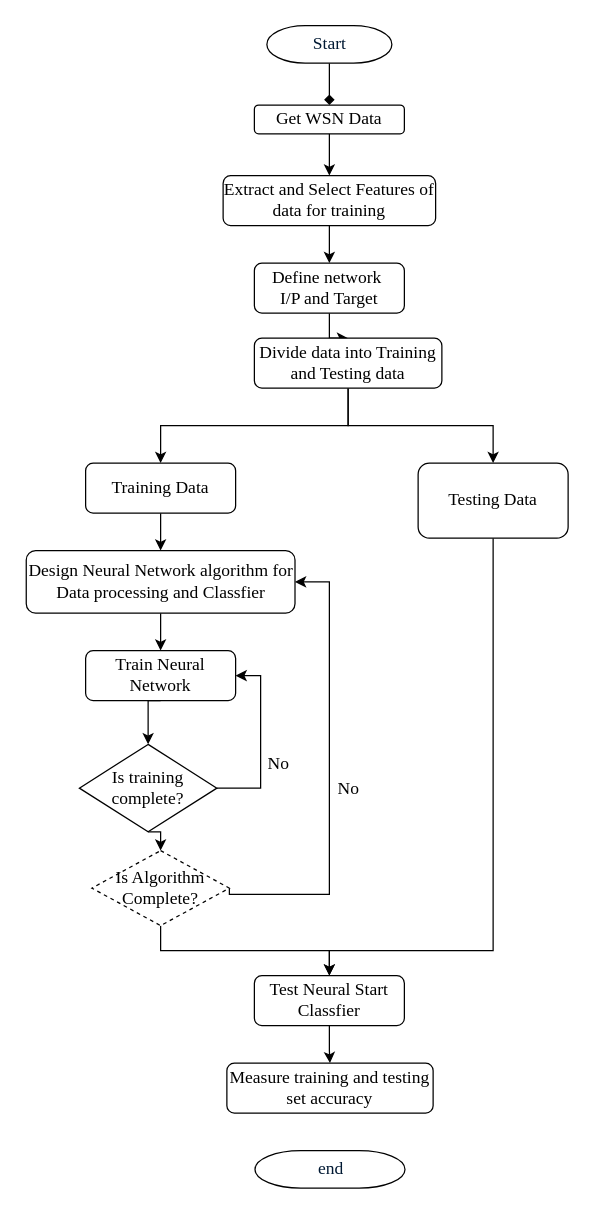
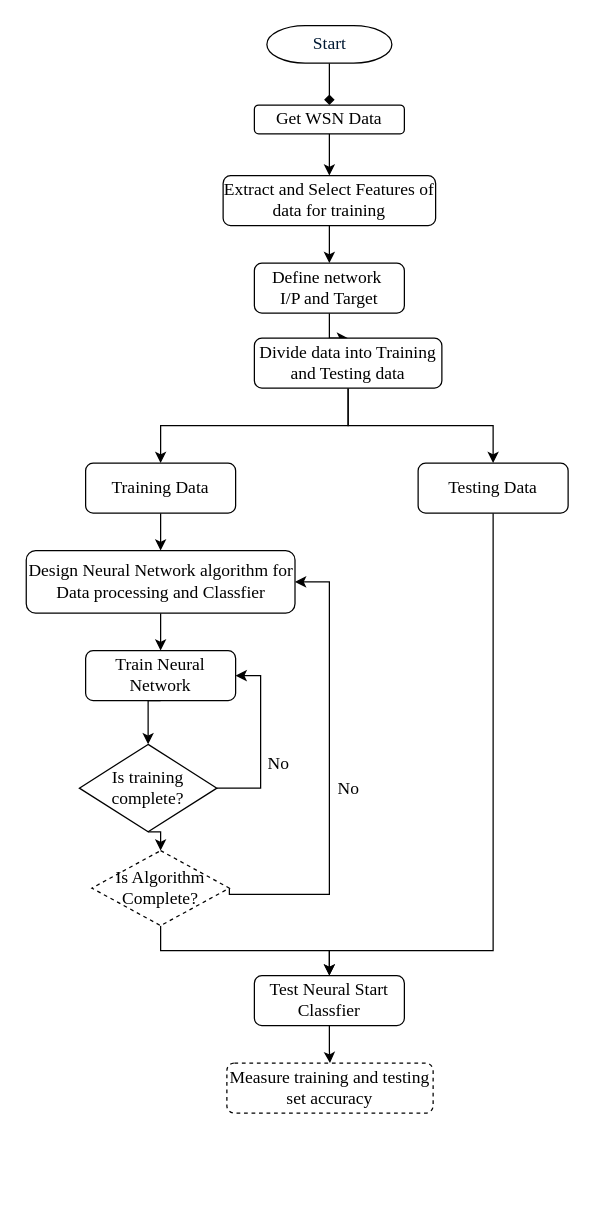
  <mxCell id="0" />
  <mxCell id="1" parent="0" />
  <mxCell id="2" style="edgeStyle=orthogonalEdgeStyle;rounded=0;orthogonalLoop=1;jettySize=auto;html=1;exitX=0.5;exitY=1;exitDx=0;exitDy=0;exitPerimeter=0;endArrow=diamond;" edge="1" parent="1" source="3" target="10"><mxGeometry relative="1" as="geometry" /></mxCell>
  <mxCell id="3" value="Start" style="shape=mxgraph.flowchart.terminator;fillColor=#FFFFFF;strokeColor=#000000;strokeWidth=1;gradientColor=none;gradientDirection=north;fontColor=#001933;fontStyle=0;html=1;fontFamily=Times New Roman;fontSize=14;" parent="1" vertex="1"><mxGeometry x="213" y="20" width="100" height="30" as="geometry" /></mxCell>
- <mxCell id="4" value="end" style="shape=mxgraph.flowchart.terminator;fillColor=#FFFFFF;strokeColor=#000000;strokeWidth=1;gradientColor=none;gradientDirection=north;fontColor=#001933;fontStyle=0;html=1;fontFamily=Times New Roman;fontSize=14;" parent="1" vertex="1"><mxGeometry x="203.5" y="920" width="120" height="30" as="geometry" /></mxCell>
  <mxCell id="5" style="edgeStyle=orthogonalEdgeStyle;rounded=0;orthogonalLoop=1;jettySize=auto;html=1;exitX=0.5;exitY=1;exitDx=0;exitDy=0;" edge="1" parent="1" source="6" target="13"><mxGeometry relative="1" as="geometry" /></mxCell>
  <mxCell id="6" value="&lt;div&gt;Define network&amp;nbsp;&lt;/div&gt;&lt;div&gt;I/P and Target&lt;/div&gt;" style="rounded=1;whiteSpace=wrap;html=1;fontFamily=Times New Roman;fontSize=14;strokeWidth=1;" parent="1" vertex="1"><mxGeometry x="203" y="210" width="120" height="40" as="geometry" /></mxCell>
  <mxCell id="7" style="edgeStyle=orthogonalEdgeStyle;rounded=0;orthogonalLoop=1;jettySize=auto;html=1;exitX=0.5;exitY=1;exitDx=0;exitDy=0;entryX=0.5;entryY=0;entryDx=0;entryDy=0;" edge="1" parent="1" source="8" target="6"><mxGeometry relative="1" as="geometry" /></mxCell>
  <mxCell id="8" value="Extract and Select Features of data for training&lt;br&gt;" style="rounded=1;whiteSpace=wrap;html=1;fontFamily=Times New Roman;fontSize=14;strokeWidth=1;" parent="1" vertex="1"><mxGeometry x="178" y="140" width="170" height="40" as="geometry" /></mxCell>
  <mxCell id="9" style="edgeStyle=orthogonalEdgeStyle;rounded=0;orthogonalLoop=1;jettySize=auto;html=1;exitX=0.5;exitY=1;exitDx=0;exitDy=0;" edge="1" parent="1" source="10" target="8"><mxGeometry relative="1" as="geometry" /></mxCell>
  <mxCell id="10" value="Get WSN Data&lt;br&gt;" style="rounded=1;whiteSpace=wrap;html=1;fontFamily=Times New Roman;fontSize=14;strokeWidth=1;" parent="1" vertex="1"><mxGeometry x="203" y="83.5" width="120" height="23" as="geometry" /></mxCell>
  <mxCell id="11" style="edgeStyle=orthogonalEdgeStyle;rounded=0;orthogonalLoop=1;jettySize=auto;html=1;exitX=0.5;exitY=1;exitDx=0;exitDy=0;strokeWidth=1;fontFamily=Times New Roman;fontSize=14;" parent="1" source="13" target="15" edge="1"><mxGeometry relative="1" as="geometry" /></mxCell>
  <mxCell id="12" style="edgeStyle=orthogonalEdgeStyle;rounded=0;orthogonalLoop=1;jettySize=auto;html=1;exitX=0.5;exitY=1;exitDx=0;exitDy=0;strokeWidth=1;fontFamily=Times New Roman;fontSize=14;" parent="1" source="13" target="17" edge="1"><mxGeometry relative="1" as="geometry" /></mxCell>
  <mxCell id="13" value="&lt;div&gt;Divide data into Training and Testing data&lt;/div&gt;" style="rounded=1;whiteSpace=wrap;html=1;fontFamily=Times New Roman;fontSize=14;strokeWidth=1;" parent="1" vertex="1"><mxGeometry x="203" y="270" width="150" height="40" as="geometry" /></mxCell>
  <mxCell id="14" style="edgeStyle=orthogonalEdgeStyle;rounded=0;orthogonalLoop=1;jettySize=auto;html=1;exitX=0.5;exitY=1;exitDx=0;exitDy=0;strokeWidth=1;fontFamily=Times New Roman;fontSize=14;" parent="1" source="15" target="19" edge="1"><mxGeometry relative="1" as="geometry" /></mxCell>
  <mxCell id="15" value="Training Data" style="rounded=1;whiteSpace=wrap;html=1;strokeWidth=1;fontFamily=Times New Roman;fontSize=14;" parent="1" vertex="1"><mxGeometry x="68" y="370" width="120" height="40" as="geometry" /></mxCell>
  <mxCell id="16" style="edgeStyle=orthogonalEdgeStyle;rounded=0;orthogonalLoop=1;jettySize=auto;html=1;exitX=0.5;exitY=1;exitDx=0;exitDy=0;entryX=0.5;entryY=0;entryDx=0;entryDy=0;" edge="1" parent="1" source="17" target="31"><mxGeometry relative="1" as="geometry"><Array as="points"><mxPoint x="394" y="760" /><mxPoint x="263" y="760" /></Array></mxGeometry></mxCell>
- <mxCell id="17" value="Testing Data" style="rounded=1;whiteSpace=wrap;html=1;strokeWidth=1;fontFamily=Times New Roman;fontSize=14;" parent="1" vertex="1"><mxGeometry x="334" y="370" width="120" height="60" as="geometry" /></mxCell>
+ <mxCell id="17" value="Testing Data" style="rounded=1;whiteSpace=wrap;html=1;strokeWidth=1;fontFamily=Times New Roman;fontSize=14;" parent="1" vertex="1"><mxGeometry x="334" y="370" width="120" height="40" as="geometry" /></mxCell>
  <mxCell id="18" style="edgeStyle=orthogonalEdgeStyle;rounded=0;orthogonalLoop=1;jettySize=auto;html=1;exitX=0.5;exitY=1;exitDx=0;exitDy=0;strokeWidth=1;fontFamily=Times New Roman;fontSize=14;" parent="1" source="19" target="21" edge="1"><mxGeometry relative="1" as="geometry" /></mxCell>
  <mxCell id="19" value="Design Neural Network algorithm for Data processing and Classfier" style="rounded=1;whiteSpace=wrap;html=1;strokeWidth=1;fontFamily=Times New Roman;fontSize=14;" parent="1" vertex="1"><mxGeometry x="20.5" y="440" width="215" height="50" as="geometry" /></mxCell>
  <mxCell id="20" style="edgeStyle=orthogonalEdgeStyle;rounded=0;orthogonalLoop=1;jettySize=auto;html=1;exitX=0.5;exitY=1;exitDx=0;exitDy=0;entryX=0.5;entryY=0;entryDx=0;entryDy=0;strokeWidth=1;fontFamily=Times New Roman;fontSize=14;" parent="1" source="21" target="24" edge="1"><mxGeometry relative="1" as="geometry" /></mxCell>
  <mxCell id="21" value="Train Neural Network" style="rounded=1;whiteSpace=wrap;html=1;strokeWidth=1;fontFamily=Times New Roman;fontSize=14;" parent="1" vertex="1"><mxGeometry x="68" y="520" width="120" height="40" as="geometry" /></mxCell>
  <mxCell id="22" style="edgeStyle=orthogonalEdgeStyle;rounded=0;orthogonalLoop=1;jettySize=auto;html=1;exitX=1;exitY=0.5;exitDx=0;exitDy=0;entryX=1;entryY=0.5;entryDx=0;entryDy=0;strokeWidth=1;fontFamily=Times New Roman;fontSize=14;" parent="1" source="24" target="21" edge="1"><mxGeometry relative="1" as="geometry" /></mxCell>
  <mxCell id="23" style="edgeStyle=orthogonalEdgeStyle;rounded=0;orthogonalLoop=1;jettySize=auto;html=1;exitX=0.5;exitY=1;exitDx=0;exitDy=0;entryX=0.5;entryY=0;entryDx=0;entryDy=0;strokeWidth=1;fontFamily=Times New Roman;fontSize=14;" parent="1" source="24" target="28" edge="1"><mxGeometry relative="1" as="geometry" /></mxCell>
  <mxCell id="24" value="Is training complete?" style="rhombus;whiteSpace=wrap;html=1;strokeWidth=1;fontFamily=Times New Roman;fontSize=14;" parent="1" vertex="1"><mxGeometry x="63" y="595" width="110" height="70" as="geometry" /></mxCell>
  <mxCell id="25" value="No" style="text;html=1;resizable=0;points=[];autosize=1;align=left;verticalAlign=top;spacingTop=-4;fontSize=14;fontFamily=Times New Roman;" parent="1" vertex="1"><mxGeometry x="212" y="600" width="30" height="20" as="geometry" /></mxCell>
  <mxCell id="26" style="edgeStyle=orthogonalEdgeStyle;rounded=0;orthogonalLoop=1;jettySize=auto;html=1;exitX=1;exitY=0.5;exitDx=0;exitDy=0;entryX=1;entryY=0.5;entryDx=0;entryDy=0;strokeWidth=1;fontFamily=Times New Roman;fontSize=14;" parent="1" source="28" target="19" edge="1"><mxGeometry relative="1" as="geometry"><Array as="points"><mxPoint x="263" y="715" /><mxPoint x="263" y="465" /></Array></mxGeometry></mxCell>
  <mxCell id="27" style="edgeStyle=orthogonalEdgeStyle;rounded=0;orthogonalLoop=1;jettySize=auto;html=1;exitX=0.5;exitY=1;exitDx=0;exitDy=0;" edge="1" parent="1" source="28" target="31"><mxGeometry relative="1" as="geometry" /></mxCell>
  <mxCell id="28" value="Is Algorithm Complete?" style="rhombus;whiteSpace=wrap;html=1;strokeWidth=1;fontFamily=Times New Roman;fontSize=14;dashed=1;" parent="1" vertex="1"><mxGeometry x="73" y="680" width="110" height="60" as="geometry" /></mxCell>
  <mxCell id="29" value="No" style="text;html=1;resizable=0;points=[];autosize=1;align=left;verticalAlign=top;spacingTop=-4;fontSize=14;fontFamily=Times New Roman;" parent="1" vertex="1"><mxGeometry x="268" y="620" width="30" height="20" as="geometry" /></mxCell>
  <mxCell id="30" style="edgeStyle=orthogonalEdgeStyle;rounded=0;orthogonalLoop=1;jettySize=auto;html=1;exitX=0.5;exitY=1;exitDx=0;exitDy=0;" edge="1" parent="1" source="31" target="32"><mxGeometry relative="1" as="geometry" /></mxCell>
  <mxCell id="31" value="Test Neural Start Classfier" style="rounded=1;whiteSpace=wrap;html=1;strokeWidth=1;fontFamily=Times New Roman;fontSize=14;" parent="1" vertex="1"><mxGeometry x="203" y="780" width="120" height="40" as="geometry" /></mxCell>
- <mxCell id="32" value="Measure training and testing set accuracy" style="rounded=1;whiteSpace=wrap;html=1;strokeWidth=1;fontFamily=Times New Roman;fontSize=14;" parent="1" vertex="1"><mxGeometry x="181" y="850" width="165" height="40" as="geometry" /></mxCell>
+ <mxCell id="32" value="Measure training and testing set accuracy" style="rounded=1;whiteSpace=wrap;html=1;strokeWidth=1;fontFamily=Times New Roman;fontSize=14;dashed=1;" parent="1" vertex="1"><mxGeometry x="181" y="850" width="165" height="40" as="geometry" /></mxCell>
